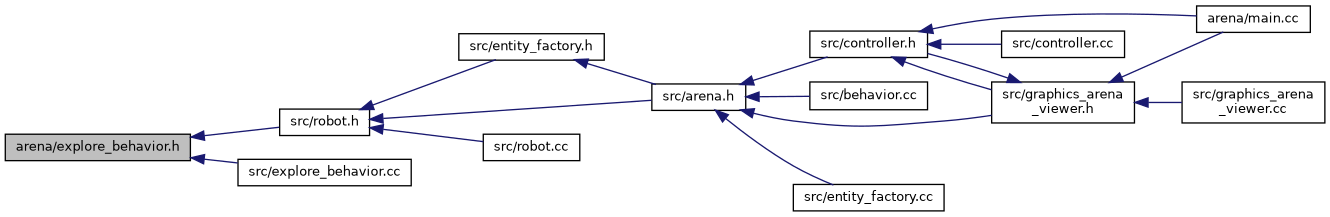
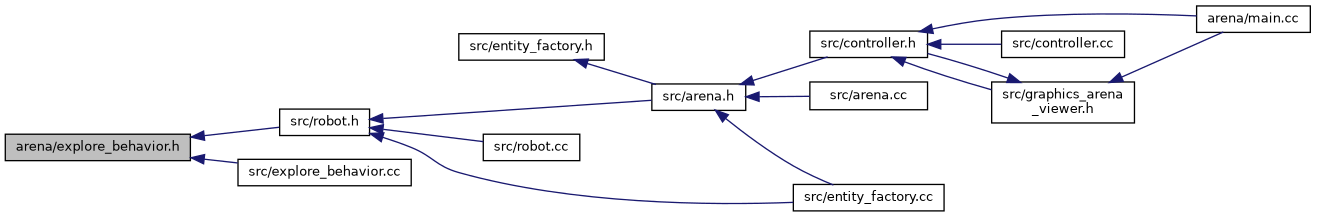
  digraph {
    rankdir=LR
    node [color=black fillcolor=white fontname=Helvetica fontsize=10 shape=record style=filled]
    edge [color=midnightblue dir=back fontname=Helvetica fontsize=10 labelfontname=Helvetica labelfontsize=10 style=solid]
    n1 [fillcolor=grey75 fontcolor=black height=0.2 label="arena/explore_behavior.h" width=0.4]
    n2 [height=0.2 label="src/robot.h" width=0.4]
    n3 [height=0.2 label="src/explore_behavior.cc" width=0.4]
    n4 [height=0.2 label="src/entity_factory.h" width=0.4]
    n5 [height=0.2 label="src/arena.h" width=0.4]
    n6 [height=0.2 label="src/robot.cc" width=0.4]
    n7 [height=0.2 label="src/entity_factory.cc" width=0.4]
-   n8 [height=0.2 label="src/behavior.cc" width=0.4]
+   n8 [height=0.2 label="src/arena.cc" width=0.4]
    n9 [height=0.2 label="src/controller.h" width=0.4]
    n10 [height=0.2 label="src/graphics_arena\l_viewer.h" width=0.4]
    n11 [height=0.2 label="src/controller.cc" width=0.4]
    n12 [height=0.2 label="arena/main.cc" width=0.4]
-   n13 [height=0.2 label="src/graphics_arena\l_viewer.cc" width=0.4]
    n1 -> n2
    n1 -> n3
-   n2 -> n4
+   n2 -> n7
    n2 -> n5
    n2 -> n6
    n4 -> n5
    n5 -> n7
    n5 -> n8
    n5 -> n9
-   n5 -> n10
    n9 -> n10
    n9 -> n11
    n9 -> n12
    n10 -> n9
    n10 -> n12
-   n10 -> n13
  }
